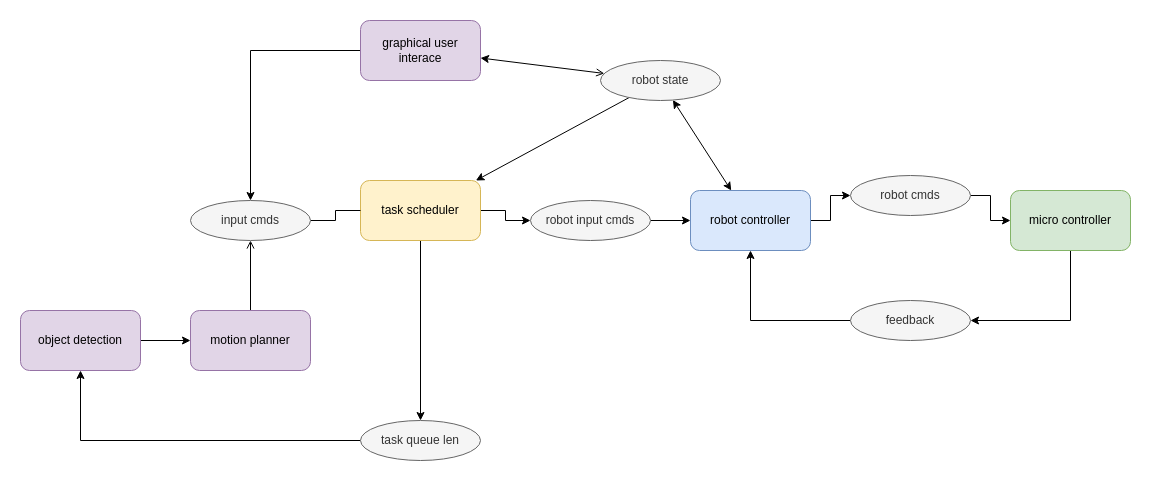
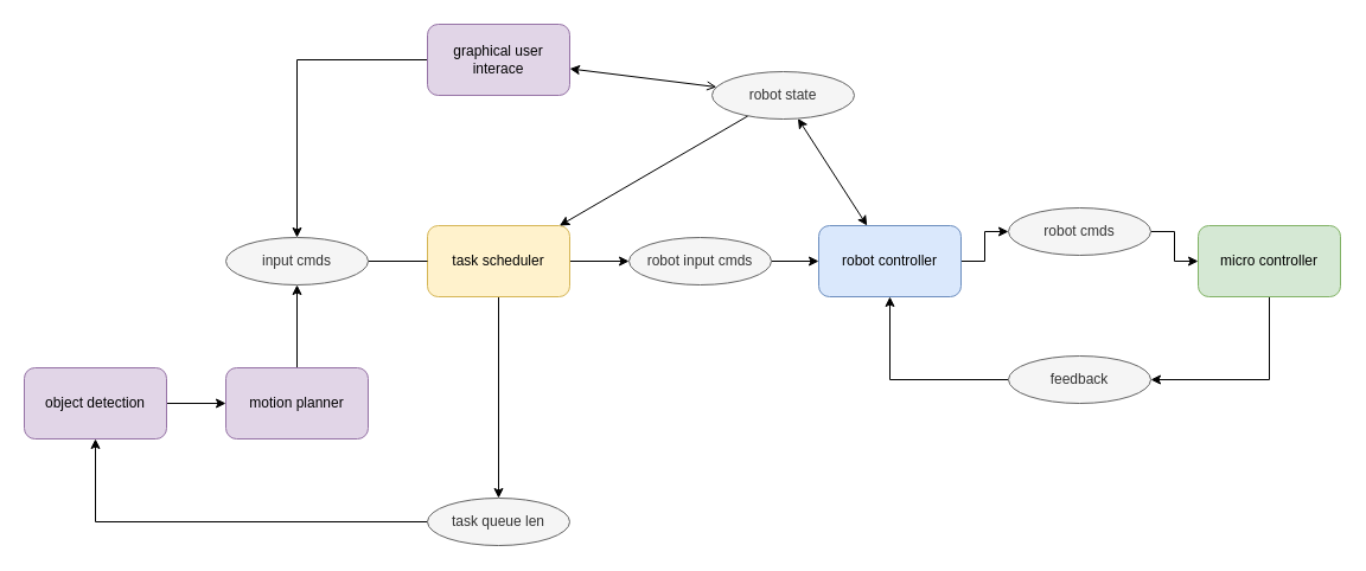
  <mxCell id="0" />
  <mxCell id="1" parent="0" />
  <mxCell id="2" style="edgeStyle=orthogonalEdgeStyle;rounded=0;orthogonalLoop=1;jettySize=auto;html=1;" parent="1" source="3" target="15" edge="1"><mxGeometry relative="1" as="geometry" /></mxCell>
  <mxCell id="3" value="robot controller" style="rounded=1;whiteSpace=wrap;html=1;fillColor=#dae8fc;strokeColor=#6c8ebf;" parent="1" vertex="1"><mxGeometry x="690" y="190" width="120" height="60" as="geometry" /></mxCell>
  <mxCell id="4" style="edgeStyle=orthogonalEdgeStyle;rounded=0;orthogonalLoop=1;jettySize=auto;html=1;entryX=1;entryY=0.5;entryDx=0;entryDy=0;" parent="1" source="5" target="17" edge="1"><mxGeometry relative="1" as="geometry"><Array as="points"><mxPoint x="1070" y="320" /></Array></mxGeometry></mxCell>
  <mxCell id="5" value="micro controller" style="rounded=1;whiteSpace=wrap;html=1;fillColor=#d5e8d4;strokeColor=#82b366;" parent="1" vertex="1"><mxGeometry x="1010" y="190" width="120" height="60" as="geometry" /></mxCell>
  <mxCell id="6" style="rounded=0;orthogonalLoop=1;jettySize=auto;html=1;startArrow=classic;startFill=1;endArrow=open;" parent="1" source="8" target="20" edge="1"><mxGeometry relative="1" as="geometry" /></mxCell>
  <mxCell id="7" style="edgeStyle=orthogonalEdgeStyle;rounded=0;orthogonalLoop=1;jettySize=auto;html=1;" edge="1" parent="1" source="8" target="26"><mxGeometry relative="1" as="geometry" /></mxCell>
  <mxCell id="8" value="graphical user interace" style="rounded=1;whiteSpace=wrap;html=1;fillColor=#e1d5e7;strokeColor=#9673a6;" parent="1" vertex="1"><mxGeometry x="360" y="20" width="120" height="60" as="geometry" /></mxCell>
  <mxCell id="9" style="edgeStyle=orthogonalEdgeStyle;rounded=0;orthogonalLoop=1;jettySize=auto;html=1;" edge="1" parent="1" source="11" target="13"><mxGeometry relative="1" as="geometry" /></mxCell>
  <mxCell id="10" style="rounded=0;orthogonalLoop=1;jettySize=auto;html=1;edgeStyle=orthogonalEdgeStyle;" edge="1" parent="1" source="11" target="28"><mxGeometry relative="1" as="geometry" /></mxCell>
- <mxCell id="11" value="task scheduler" style="rounded=1;whiteSpace=wrap;html=1;fillColor=#fff2cc;strokeColor=#d6b656;" parent="1" vertex="1"><mxGeometry x="360" y="180" width="120" height="60" as="geometry" /></mxCell>
+ <mxCell id="11" value="task scheduler" style="rounded=1;whiteSpace=wrap;html=1;fillColor=#fff2cc;strokeColor=#d6b656;" parent="1" vertex="1"><mxGeometry x="360" y="190" width="120" height="60" as="geometry" /></mxCell>
  <mxCell id="12" style="edgeStyle=orthogonalEdgeStyle;rounded=0;orthogonalLoop=1;jettySize=auto;html=1;" parent="1" source="13" target="3" edge="1"><mxGeometry relative="1" as="geometry" /></mxCell>
  <mxCell id="13" value="robot input cmds" style="ellipse;whiteSpace=wrap;html=1;fillColor=#f5f5f5;strokeColor=#666666;fontColor=#333333;" parent="1" vertex="1"><mxGeometry x="530" y="200" width="120" height="40" as="geometry" /></mxCell>
  <mxCell id="14" style="edgeStyle=orthogonalEdgeStyle;rounded=0;orthogonalLoop=1;jettySize=auto;html=1;" parent="1" source="15" target="5" edge="1"><mxGeometry relative="1" as="geometry" /></mxCell>
  <mxCell id="15" value="robot cmds" style="ellipse;whiteSpace=wrap;html=1;fillColor=#f5f5f5;strokeColor=#666666;fontColor=#333333;" parent="1" vertex="1"><mxGeometry x="850" y="175" width="120" height="40" as="geometry" /></mxCell>
  <mxCell id="16" style="edgeStyle=orthogonalEdgeStyle;rounded=0;orthogonalLoop=1;jettySize=auto;html=1;" parent="1" source="17" target="3" edge="1"><mxGeometry relative="1" as="geometry" /></mxCell>
  <mxCell id="17" value="feedback" style="ellipse;whiteSpace=wrap;html=1;fillColor=#f5f5f5;strokeColor=#666666;fontColor=#333333;" parent="1" vertex="1"><mxGeometry x="850" y="300" width="120" height="40" as="geometry" /></mxCell>
  <mxCell id="18" style="rounded=0;orthogonalLoop=1;jettySize=auto;html=1;startArrow=classic;startFill=1;" parent="1" source="20" target="3" edge="1"><mxGeometry relative="1" as="geometry" /></mxCell>
  <mxCell id="19" style="rounded=0;orthogonalLoop=1;jettySize=auto;html=1;" edge="1" parent="1" source="20" target="11"><mxGeometry relative="1" as="geometry" /></mxCell>
  <mxCell id="20" value="robot state" style="ellipse;whiteSpace=wrap;html=1;fillColor=#f5f5f5;strokeColor=#666666;fontColor=#333333;" parent="1" vertex="1"><mxGeometry x="600" y="60" width="120" height="40" as="geometry" /></mxCell>
- <mxCell id="21" style="edgeStyle=orthogonalEdgeStyle;rounded=0;orthogonalLoop=1;jettySize=auto;html=1;endArrow=open;" edge="1" parent="1" source="22" target="26"><mxGeometry relative="1" as="geometry" /></mxCell>
+ <mxCell id="21" style="edgeStyle=orthogonalEdgeStyle;rounded=0;orthogonalLoop=1;jettySize=auto;html=1;" edge="1" parent="1" source="22" target="26"><mxGeometry relative="1" as="geometry" /></mxCell>
  <mxCell id="22" value="motion planner" style="rounded=1;whiteSpace=wrap;html=1;fillColor=#e1d5e7;strokeColor=#9673a6;" parent="1" vertex="1"><mxGeometry x="190" y="310" width="120" height="60" as="geometry" /></mxCell>
  <mxCell id="23" style="edgeStyle=orthogonalEdgeStyle;rounded=0;orthogonalLoop=1;jettySize=auto;html=1;" edge="1" parent="1" source="24" target="22"><mxGeometry relative="1" as="geometry" /></mxCell>
  <mxCell id="24" value="object detection" style="rounded=1;whiteSpace=wrap;html=1;fillColor=#e1d5e7;strokeColor=#9673a6;" vertex="1" parent="1"><mxGeometry x="20" y="310" width="120" height="60" as="geometry" /></mxCell>
  <mxCell id="25" style="edgeStyle=orthogonalEdgeStyle;rounded=0;orthogonalLoop=1;jettySize=auto;html=1;endArrow=none;" edge="1" parent="1" source="26" target="11"><mxGeometry relative="1" as="geometry" /></mxCell>
  <mxCell id="26" value="input cmds" style="ellipse;whiteSpace=wrap;html=1;fillColor=#f5f5f5;strokeColor=#666666;fontColor=#333333;" vertex="1" parent="1"><mxGeometry x="190" y="200" width="120" height="40" as="geometry" /></mxCell>
  <mxCell id="27" style="edgeStyle=orthogonalEdgeStyle;rounded=0;orthogonalLoop=1;jettySize=auto;html=1;" edge="1" parent="1" source="28" target="24"><mxGeometry relative="1" as="geometry" /></mxCell>
  <mxCell id="28" value="task queue len" style="ellipse;whiteSpace=wrap;html=1;fillColor=#f5f5f5;strokeColor=#666666;fontColor=#333333;" vertex="1" parent="1"><mxGeometry x="360" y="420" width="120" height="40" as="geometry" /></mxCell>
